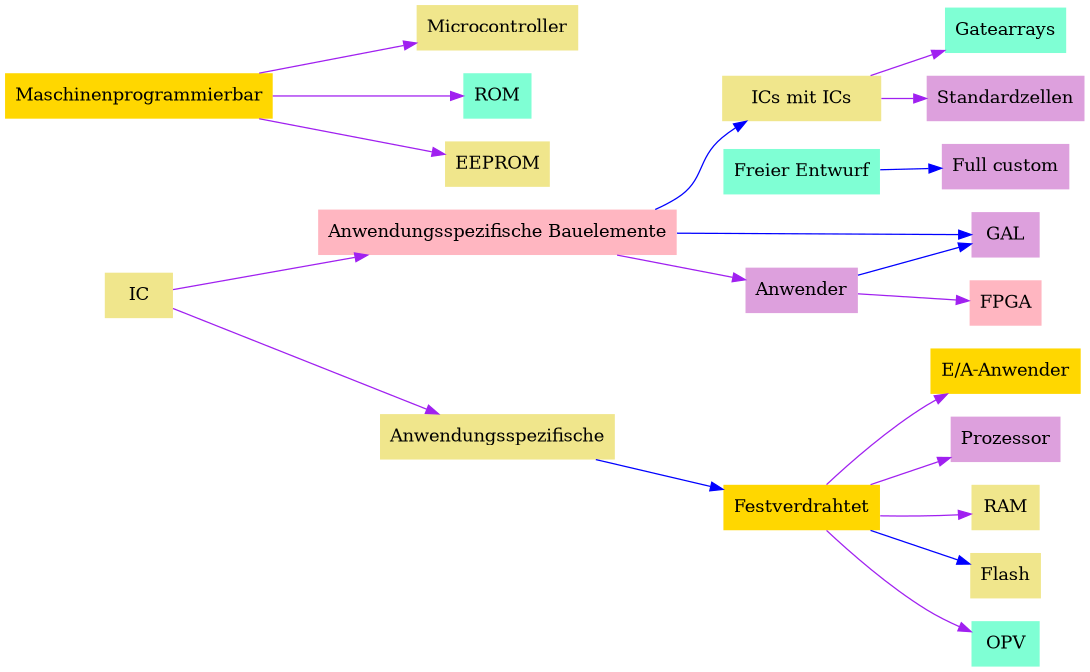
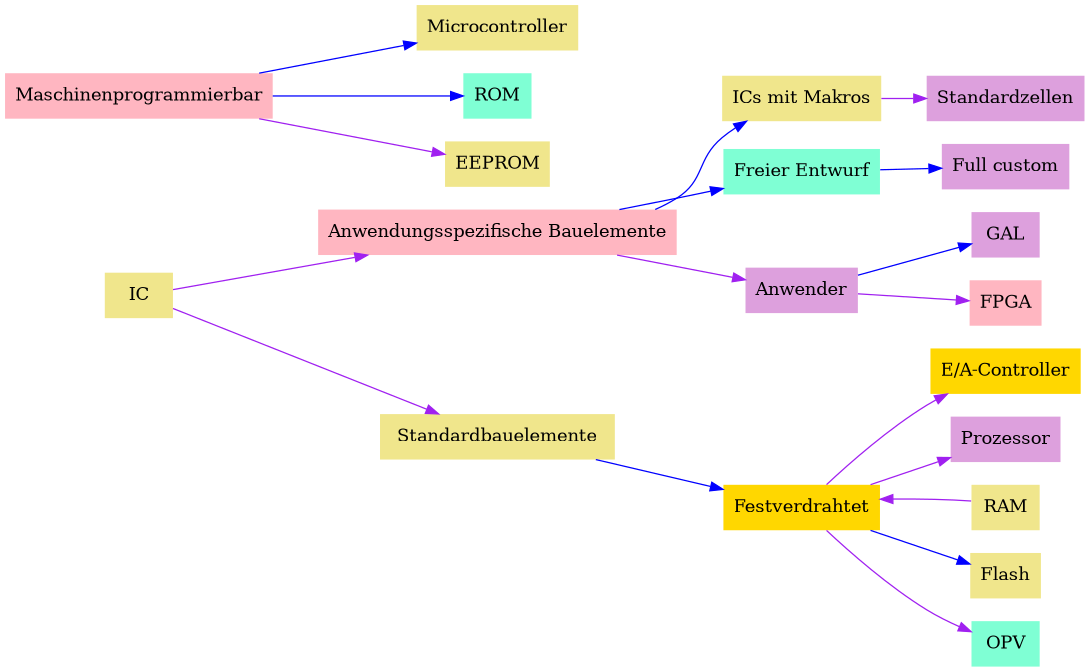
  digraph {
    rankdir=LR
    node [color=red fillcolor=khaki shape=plaintext style=filled]
    edge [color=purple]
    n1 [fillcolor=lightpink label="Anwendungsspezifische Bauelemente"]
-   n2 [color=black label="ICs mit ICs"]
+   n2 [color=black label="ICs mit Makros"]
    n3 [color=darkgreen fillcolor=aquamarine label="Freier Entwurf"]
    Anwender [color=black fillcolor=plum]
-   Gatearrays [fillcolor=aquamarine]
    Standardzellen [fillcolor=plum]
    n7 [color=darkgreen fillcolor=plum label="Full custom"]
    GAL [color=black fillcolor=plum]
    FPGA [color=black fillcolor=lightpink]
-   n10 [fillcolor=gold label="E/A-Anwender"]
+   n10 [fillcolor=gold label="E/A-Controller"]
    IC
-   Standardbauelemente [label=Anwendungsspezifische]
+   Standardbauelemente
    Festverdrahtet [color=darkgreen fillcolor=gold]
    Prozessor [fillcolor=plum]
    RAM
    Flash [color=darkgreen]
    OPV [fillcolor=aquamarine]
-   Maschinenprogrammierbar [fillcolor=gold]
+   Maschinenprogrammierbar [fillcolor=lightpink]
    Microcontroller [color=darkgreen]
    ROM [color=darkgreen fillcolor=aquamarine]
    EEPROM [color=black]
    n1 -> n2 [color=blue]
-   n1 -> GAL [color=blue]
+   n1 -> n3 [color=blue]
    n1 -> Anwender
-   n2 -> Gatearrays
    n2 -> Standardzellen
    n3 -> n7 [color=blue]
    Anwender -> GAL [color=blue]
    Anwender -> FPGA
    IC -> n1
    IC -> Standardbauelemente
    Standardbauelemente -> Festverdrahtet [color=blue]
    Festverdrahtet -> n10
    Festverdrahtet -> Prozessor
-   Festverdrahtet -> RAM
+   RAM -> Festverdrahtet
    Festverdrahtet -> Flash [color=blue]
    Festverdrahtet -> OPV
-   Maschinenprogrammierbar -> Microcontroller
-   Maschinenprogrammierbar -> ROM
+   Maschinenprogrammierbar -> Microcontroller [color=blue]
+   Maschinenprogrammierbar -> ROM [color=blue]
    Maschinenprogrammierbar -> EEPROM
  }
